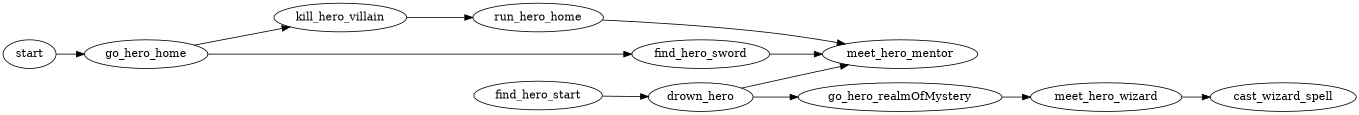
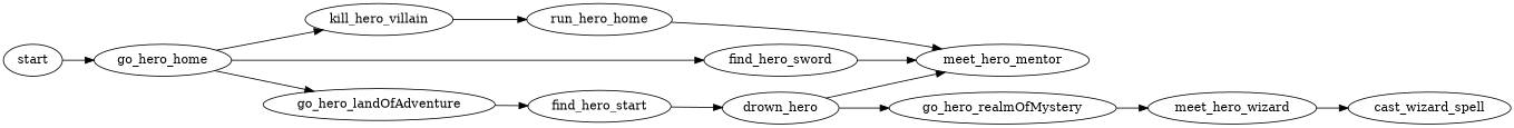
  digraph {
    rankdir=LR
    start
    go_hero_home
    find_hero_sword
+   go_hero_landOfAdventure
    kill_hero_villain
    meet_hero_mentor
    n7 [label=find_hero_start]
    run_hero_home
    drown_hero
    go_hero_realmOfMystery
    meet_hero_wizard
    cast_wizard_spell
    start -> go_hero_home
    go_hero_home -> find_hero_sword
+   go_hero_home -> go_hero_landOfAdventure
    go_hero_home -> kill_hero_villain
    find_hero_sword -> meet_hero_mentor
+   go_hero_landOfAdventure -> n7
    kill_hero_villain -> run_hero_home
    n7 -> drown_hero
    run_hero_home -> meet_hero_mentor
    drown_hero -> meet_hero_mentor
    drown_hero -> go_hero_realmOfMystery
    go_hero_realmOfMystery -> meet_hero_wizard
    meet_hero_wizard -> cast_wizard_spell
  }
